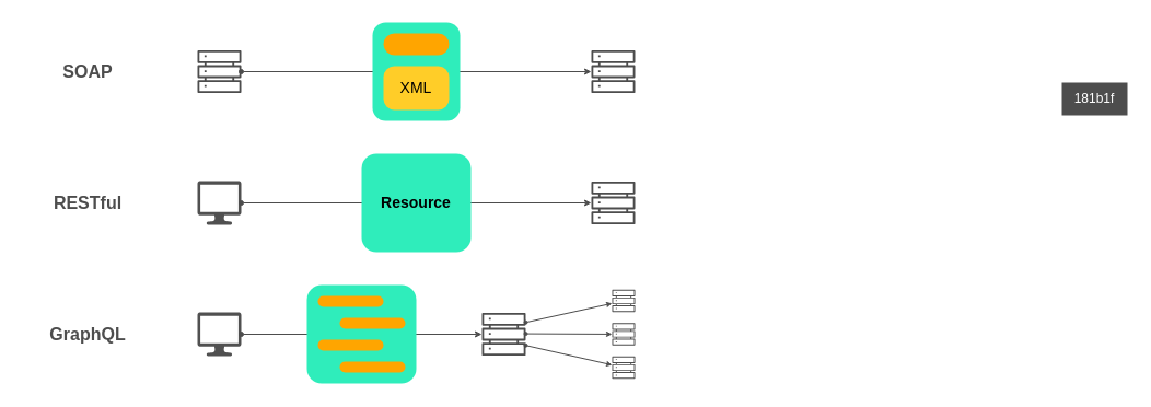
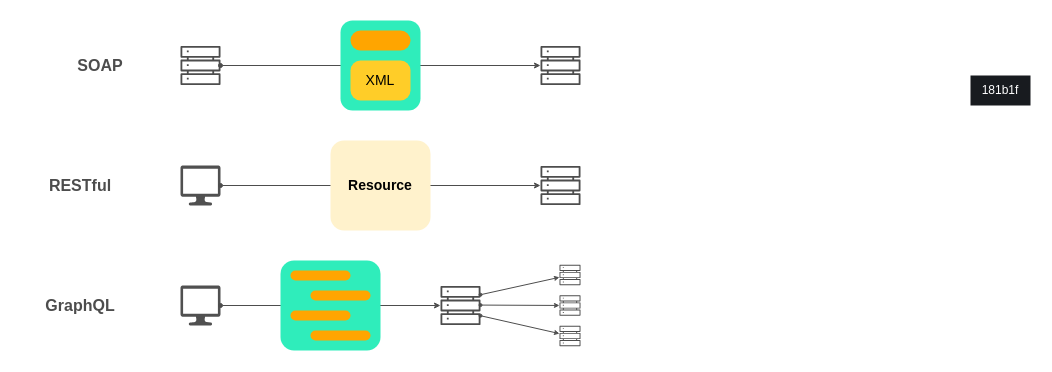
  <mxCell id="0" />
  <mxCell id="1" parent="0" />
  <mxCell id="2" value="" style="sketch=0;outlineConnect=0;fontColor=#232F3E;gradientColor=none;fillColor=#4D4D4D;strokeColor=none;dashed=0;verticalLabelPosition=bottom;verticalAlign=top;align=center;html=1;fontSize=12;fontStyle=0;aspect=fixed;pointerEvents=1;shape=mxgraph.aws4.servers;" vertex="1" parent="1"><mxGeometry x="180" y="45" width="40" height="40" as="geometry" /></mxCell>
  <mxCell id="3" value="" style="sketch=0;pointerEvents=1;shadow=0;dashed=0;html=1;strokeColor=none;fillColor=#505050;labelPosition=center;verticalLabelPosition=bottom;verticalAlign=top;outlineConnect=0;align=center;shape=mxgraph.office.devices.lcd_monitor;" vertex="1" parent="1"><mxGeometry x="180" y="165" width="40" height="40" as="geometry" /></mxCell>
  <mxCell id="4" value="" style="sketch=0;pointerEvents=1;shadow=0;dashed=0;html=1;strokeColor=none;fillColor=#505050;labelPosition=center;verticalLabelPosition=bottom;verticalAlign=top;outlineConnect=0;align=center;shape=mxgraph.office.devices.lcd_monitor;" vertex="1" parent="1"><mxGeometry x="180" y="285" width="40" height="40" as="geometry" /></mxCell>
- <mxCell id="5" value="181b1f" style="rounded=0;whiteSpace=wrap;html=1;fillColor=#4d4d4d;fontColor=#FFFFFF;strokeColor=none;" vertex="1" parent="1"><mxGeometry x="970" y="75" width="60" height="30" as="geometry" /></mxCell>
- <mxCell id="6" value="SOAP" style="text;html=1;strokeColor=none;fillColor=none;align=center;verticalAlign=middle;whiteSpace=wrap;rounded=0;fontSize=16;fontStyle=1;fontColor=#4D4D4D;" vertex="1" parent="1"><mxGeometry x="20" y="45" width="120" height="40" as="geometry" /></mxCell>
+ <mxCell id="5" value="181b1f" style="rounded=0;whiteSpace=wrap;html=1;fillColor=#181B1F;fontColor=#FFFFFF;strokeColor=none;" vertex="1" parent="1"><mxGeometry x="970" y="75" width="60" height="30" as="geometry" /></mxCell>
+ <mxCell id="6" value="SOAP" style="text;html=1;strokeColor=none;fillColor=none;align=center;verticalAlign=middle;whiteSpace=wrap;rounded=0;fontSize=16;fontStyle=1;fontColor=#4D4D4D;" vertex="1" parent="1"><mxGeometry x="40" y="45" width="120" height="40" as="geometry" /></mxCell>
  <mxCell id="7" value="" style="sketch=0;outlineConnect=0;fontColor=#232F3E;gradientColor=none;fillColor=#4D4D4D;strokeColor=none;dashed=0;verticalLabelPosition=bottom;verticalAlign=top;align=center;html=1;fontSize=12;fontStyle=0;aspect=fixed;pointerEvents=1;shape=mxgraph.aws4.servers;" vertex="1" parent="1"><mxGeometry x="540" y="45" width="40" height="40" as="geometry" /></mxCell>
  <mxCell id="8" value="" style="endArrow=classic;html=1;rounded=0;startArrow=oval;startFill=1;endSize=4;startSize=4;strokeColor=#4D4D4D;" edge="1" parent="1" source="2" target="7"><mxGeometry width="50" height="50" relative="1" as="geometry"><mxPoint x="230" y="65" as="sourcePoint" /><mxPoint x="590" y="145" as="targetPoint" /></mxGeometry></mxCell>
  <mxCell id="9" value="" style="rounded=1;whiteSpace=wrap;html=1;fillColor=#2FEDBB;strokeColor=none;" vertex="1" parent="1"><mxGeometry x="340" y="20" width="80" height="90" as="geometry" /></mxCell>
  <mxCell id="10" value="XML" style="rounded=1;whiteSpace=wrap;html=1;fillColor=#ffcd28;strokeColor=none;gradientColor=none;fontStyle=0;fontSize=14;arcSize=25;" vertex="1" parent="1"><mxGeometry x="350" y="60" width="60" height="40" as="geometry" /></mxCell>
  <mxCell id="11" value="" style="rounded=1;whiteSpace=wrap;html=1;fillColor=#FFA500;strokeColor=none;gradientColor=none;fontStyle=0;fontSize=14;arcSize=50;" vertex="1" parent="1"><mxGeometry x="350" y="30" width="60" height="20" as="geometry" /></mxCell>
  <mxCell id="12" value="RESTful" style="text;html=1;strokeColor=none;fillColor=none;align=center;verticalAlign=middle;whiteSpace=wrap;rounded=0;fontSize=16;fontStyle=1;fontColor=#4D4D4D;" vertex="1" parent="1"><mxGeometry x="20" y="165" width="120" height="40" as="geometry" /></mxCell>
  <mxCell id="13" value="" style="sketch=0;outlineConnect=0;fontColor=#232F3E;gradientColor=none;fillColor=#4D4D4D;strokeColor=none;dashed=0;verticalLabelPosition=bottom;verticalAlign=top;align=center;html=1;fontSize=12;fontStyle=0;aspect=fixed;pointerEvents=1;shape=mxgraph.aws4.servers;" vertex="1" parent="1"><mxGeometry x="540" y="165" width="40" height="40" as="geometry" /></mxCell>
  <mxCell id="14" value="" style="endArrow=classic;html=1;rounded=0;startArrow=oval;startFill=1;endSize=4;startSize=4;strokeColor=#4D4D4D;" edge="1" parent="1" source="3" target="13"><mxGeometry width="50" height="50" relative="1" as="geometry"><mxPoint x="230" y="185" as="sourcePoint" /><mxPoint x="530" y="185" as="targetPoint" /></mxGeometry></mxCell>
- <mxCell id="15" value="Resource" style="rounded=1;whiteSpace=wrap;html=1;fillColor=#2FEDBB;strokeColor=none;fontSize=14;fontStyle=1" vertex="1" parent="1"><mxGeometry x="330" y="140" width="100" height="90" as="geometry" /></mxCell>
+ <mxCell id="15" value="Resource" style="rounded=1;whiteSpace=wrap;html=1;fillColor=#fff2cc;strokeColor=none;fontSize=14;fontStyle=1;" vertex="1" parent="1"><mxGeometry x="330" y="140" width="100" height="90" as="geometry" /></mxCell>
  <mxCell id="16" value="GraphQL" style="text;html=1;strokeColor=none;fillColor=none;align=center;verticalAlign=middle;whiteSpace=wrap;rounded=0;fontSize=16;fontStyle=1;fontColor=#4D4D4D;" vertex="1" parent="1"><mxGeometry x="20" y="285" width="120" height="40" as="geometry" /></mxCell>
  <mxCell id="17" value="" style="sketch=0;outlineConnect=0;fontColor=#232F3E;gradientColor=none;fillColor=#4D4D4D;strokeColor=none;dashed=0;verticalLabelPosition=bottom;verticalAlign=top;align=center;html=1;fontSize=12;fontStyle=0;aspect=fixed;pointerEvents=1;shape=mxgraph.aws4.servers;" vertex="1" parent="1"><mxGeometry x="440" y="285" width="40" height="40" as="geometry" /></mxCell>
  <mxCell id="18" value="" style="sketch=0;outlineConnect=0;fontColor=#232F3E;gradientColor=none;fillColor=#4D4D4D;strokeColor=none;dashed=0;verticalLabelPosition=bottom;verticalAlign=top;align=center;html=1;fontSize=12;fontStyle=0;aspect=fixed;pointerEvents=1;shape=mxgraph.aws4.servers;" vertex="1" parent="1"><mxGeometry x="559" y="264" width="21" height="21" as="geometry" /></mxCell>
  <mxCell id="19" value="" style="sketch=0;outlineConnect=0;fontColor=#232F3E;gradientColor=none;fillColor=#4D4D4D;strokeColor=none;dashed=0;verticalLabelPosition=bottom;verticalAlign=top;align=center;html=1;fontSize=12;fontStyle=0;aspect=fixed;pointerEvents=1;shape=mxgraph.aws4.servers;" vertex="1" parent="1"><mxGeometry x="559" y="325" width="21" height="21" as="geometry" /></mxCell>
  <mxCell id="20" value="" style="sketch=0;outlineConnect=0;fontColor=#232F3E;gradientColor=none;fillColor=#4D4D4D;strokeColor=none;dashed=0;verticalLabelPosition=bottom;verticalAlign=top;align=center;html=1;fontSize=12;fontStyle=0;aspect=fixed;pointerEvents=1;shape=mxgraph.aws4.servers;" vertex="1" parent="1"><mxGeometry x="559" y="294.5" width="21" height="21" as="geometry" /></mxCell>
  <mxCell id="21" value="" style="endArrow=classic;html=1;rounded=0;startArrow=oval;startFill=1;endSize=4;startSize=4;strokeColor=#4D4D4D;" edge="1" parent="1" source="4" target="17"><mxGeometry width="50" height="50" relative="1" as="geometry"><mxPoint x="230" y="304.5" as="sourcePoint" /><mxPoint x="550" y="304.5" as="targetPoint" /></mxGeometry></mxCell>
  <mxCell id="22" value="" style="rounded=1;whiteSpace=wrap;html=1;fillColor=#2FEDBB;strokeColor=none;fontSize=14;fontStyle=1" vertex="1" parent="1"><mxGeometry x="280" y="260" width="100" height="90" as="geometry" /></mxCell>
  <mxCell id="23" value="" style="rounded=1;whiteSpace=wrap;html=1;fillColor=#FFA500;strokeColor=none;gradientColor=none;fontStyle=0;fontSize=14;arcSize=50;" vertex="1" parent="1"><mxGeometry x="290" y="270" width="60" height="10" as="geometry" /></mxCell>
  <mxCell id="24" value="" style="rounded=1;whiteSpace=wrap;html=1;fillColor=#FFA500;strokeColor=none;gradientColor=none;fontStyle=0;fontSize=14;arcSize=50;" vertex="1" parent="1"><mxGeometry x="310" y="290" width="60" height="10" as="geometry" /></mxCell>
  <mxCell id="25" value="" style="rounded=1;whiteSpace=wrap;html=1;fillColor=#FFA500;strokeColor=none;gradientColor=none;fontStyle=0;fontSize=14;arcSize=50;" vertex="1" parent="1"><mxGeometry x="290" y="310" width="60" height="10" as="geometry" /></mxCell>
  <mxCell id="26" value="" style="rounded=1;whiteSpace=wrap;html=1;fillColor=#FFA500;strokeColor=none;gradientColor=none;fontStyle=0;fontSize=14;arcSize=50;" vertex="1" parent="1"><mxGeometry x="310" y="330" width="60" height="10" as="geometry" /></mxCell>
  <mxCell id="27" value="" style="endArrow=classic;html=1;rounded=0;startArrow=oval;startFill=1;endSize=3;startSize=3;strokeColor=#4D4D4D;" edge="1" parent="1" target="19"><mxGeometry width="50" height="50" relative="1" as="geometry"><mxPoint x="480" y="315.22" as="sourcePoint" /><mxPoint x="520" y="315.22" as="targetPoint" /></mxGeometry></mxCell>
  <mxCell id="28" value="" style="endArrow=classic;html=1;rounded=0;startArrow=oval;startFill=1;endSize=3;startSize=3;strokeColor=#4D4D4D;" edge="1" parent="1" target="20"><mxGeometry width="50" height="50" relative="1" as="geometry"><mxPoint x="480" y="304.58" as="sourcePoint" /><mxPoint x="520" y="304.58" as="targetPoint" /></mxGeometry></mxCell>
  <mxCell id="29" value="" style="endArrow=classic;html=1;rounded=0;startArrow=oval;startFill=1;endSize=3;startSize=3;strokeColor=#4D4D4D;" edge="1" parent="1" target="18"><mxGeometry width="50" height="50" relative="1" as="geometry"><mxPoint x="480" y="294.22" as="sourcePoint" /><mxPoint x="520" y="294.22" as="targetPoint" /></mxGeometry></mxCell>
